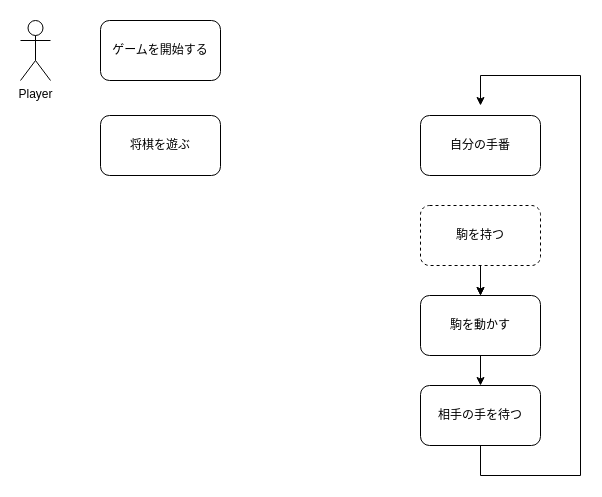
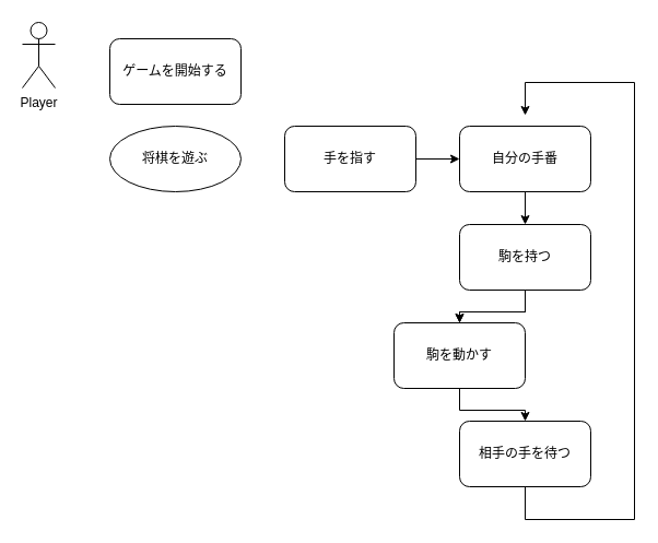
  <mxCell id="0" />
  <mxCell id="1" parent="0" />
  <mxCell id="2" value="Player" style="shape=umlActor;verticalLabelPosition=bottom;verticalAlign=top;html=1;outlineConnect=0;" vertex="1" parent="1"><mxGeometry x="20" y="20" width="30" height="60" as="geometry" /></mxCell>
- <mxCell id="3" value="ゲームを開始する" style="rounded=1;whiteSpace=wrap;html=1;" vertex="1" parent="1"><mxGeometry x="100" y="20" width="120" height="60" as="geometry" /></mxCell>
- <mxCell id="4" value="将棋を遊ぶ" style="rounded=1;whiteSpace=wrap;html=1;" vertex="1" parent="1"><mxGeometry x="100" y="115" width="120" height="60" as="geometry" /></mxCell>
+ <mxCell id="3" value="ゲームを開始する" style="rounded=1;whiteSpace=wrap;html=1;" vertex="1" parent="1"><mxGeometry x="100" y="35" width="120" height="60" as="geometry" /></mxCell>
+ <mxCell id="4" value="将棋を遊ぶ" style="ellipse;whiteSpace=wrap;html=1;" vertex="1" parent="1"><mxGeometry x="100" y="115" width="120" height="60" as="geometry" /></mxCell>
  <mxCell id="5" value="" style="edgeStyle=orthogonalEdgeStyle;rounded=0;orthogonalLoop=1;jettySize=auto;html=1;" edge="1" parent="1" source="7" target="11"><mxGeometry relative="1" as="geometry" /></mxCell>
  <mxCell id="6" value="" style="edgeStyle=orthogonalEdgeStyle;rounded=0;orthogonalLoop=1;jettySize=auto;html=1;" edge="1" parent="1" source="7" target="11"><mxGeometry relative="1" as="geometry" /></mxCell>
- <mxCell id="7" value="駒を持つ" style="rounded=1;whiteSpace=wrap;html=1;dashed=1;" vertex="1" parent="1"><mxGeometry x="420" y="205" width="120" height="60" as="geometry" /></mxCell>
+ <mxCell id="7" value="駒を持つ" style="rounded=1;whiteSpace=wrap;html=1;" vertex="1" parent="1"><mxGeometry x="420" y="205" width="120" height="60" as="geometry" /></mxCell>
+ <mxCell id="8" value="" style="edgeStyle=orthogonalEdgeStyle;rounded=0;orthogonalLoop=1;jettySize=auto;html=1;" edge="1" parent="1" source="9" target="15"><mxGeometry relative="1" as="geometry" /></mxCell>
+ <mxCell id="9" value="手を指す" style="rounded=1;whiteSpace=wrap;html=1;" vertex="1" parent="1"><mxGeometry x="260" y="115" width="120" height="60" as="geometry" /></mxCell>
  <mxCell id="10" value="" style="edgeStyle=orthogonalEdgeStyle;rounded=0;orthogonalLoop=1;jettySize=auto;html=1;" edge="1" parent="1" source="11" target="12"><mxGeometry relative="1" as="geometry" /></mxCell>
- <mxCell id="11" value="駒を動かす" style="rounded=1;whiteSpace=wrap;html=1;" vertex="1" parent="1"><mxGeometry x="420" y="295" width="120" height="60" as="geometry" /></mxCell>
+ <mxCell id="11" value="駒を動かす" style="rounded=1;whiteSpace=wrap;html=1;" vertex="1" parent="1"><mxGeometry x="360" y="295" width="120" height="60" as="geometry" /></mxCell>
  <mxCell id="12" value="相手の手を待つ" style="rounded=1;whiteSpace=wrap;html=1;" vertex="1" parent="1"><mxGeometry x="420" y="385" width="120" height="60" as="geometry" /></mxCell>
  <mxCell id="13" value="" style="endArrow=classic;html=1;rounded=0;exitX=0.5;exitY=1;exitDx=0;exitDy=0;" edge="1" parent="1" source="12"><mxGeometry width="50" height="50" relative="1" as="geometry"><mxPoint x="470" y="465" as="sourcePoint" /><mxPoint x="480" y="105" as="targetPoint" /><Array as="points"><mxPoint x="480" y="475" /><mxPoint x="580" y="475" /><mxPoint x="580" y="75" /><mxPoint x="480" y="75" /></Array></mxGeometry></mxCell>
+ <mxCell id="14" value="" style="edgeStyle=orthogonalEdgeStyle;rounded=0;orthogonalLoop=1;jettySize=auto;html=1;" edge="1" parent="1" source="15" target="7"><mxGeometry relative="1" as="geometry" /></mxCell>
  <mxCell id="15" value="自分の手番" style="rounded=1;whiteSpace=wrap;html=1;" vertex="1" parent="1"><mxGeometry x="420" y="115" width="120" height="60" as="geometry" /></mxCell>
